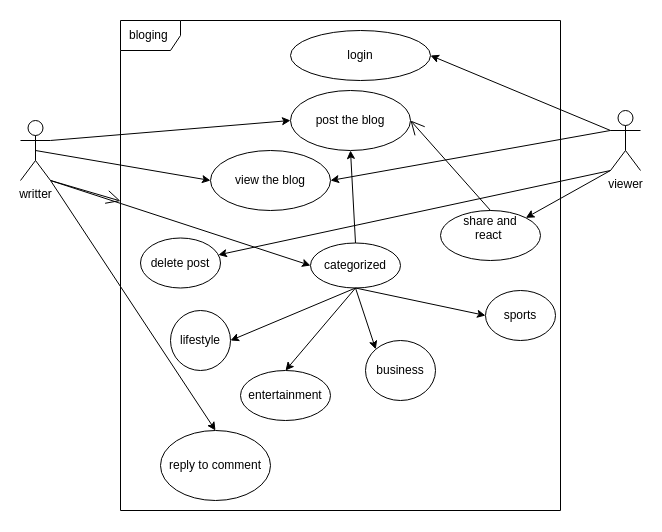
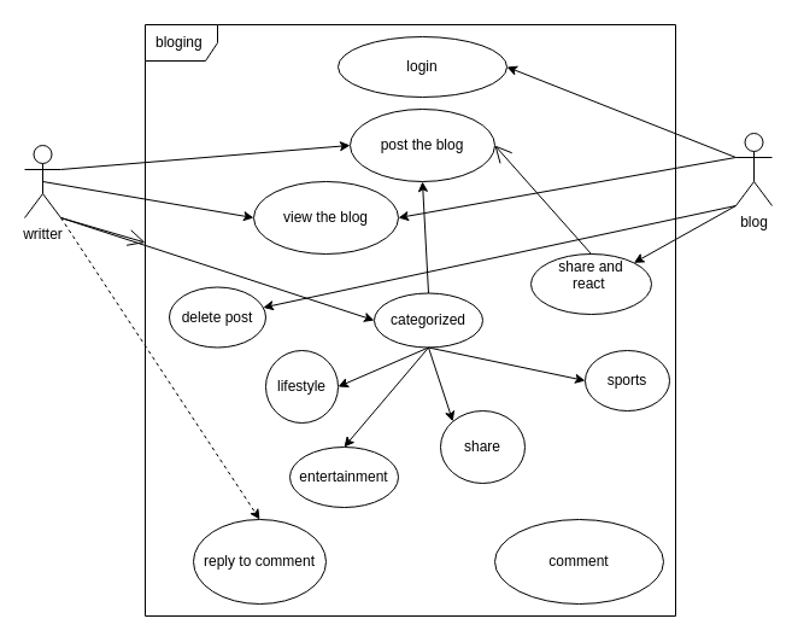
  <mxCell id="0" />
  <mxCell id="1" parent="0" />
  <mxCell id="2" value="writter" style="shape=umlActor;verticalLabelPosition=bottom;verticalAlign=top;html=1;outlineConnect=0;" vertex="1" parent="1"><mxGeometry x="20" y="120" width="30" height="60" as="geometry" /></mxCell>
- <mxCell id="3" value="viewer" style="shape=umlActor;verticalLabelPosition=bottom;verticalAlign=top;html=1;outlineConnect=0;" vertex="1" parent="1"><mxGeometry x="610" y="110" width="30" height="60" as="geometry" /></mxCell>
+ <mxCell id="3" value="blog" style="shape=umlActor;verticalLabelPosition=bottom;verticalAlign=top;html=1;outlineConnect=0;" vertex="1" parent="1"><mxGeometry x="610" y="110" width="30" height="60" as="geometry" /></mxCell>
  <mxCell id="4" value="post the blog" style="ellipse;whiteSpace=wrap;html=1;" vertex="1" parent="1"><mxGeometry x="290" y="90" width="120" height="60" as="geometry" /></mxCell>
  <mxCell id="5" value="view the blog" style="ellipse;whiteSpace=wrap;html=1;" vertex="1" parent="1"><mxGeometry x="210" y="150" width="120" height="60" as="geometry" /></mxCell>
  <mxCell id="6" value="categorized" style="ellipse;whiteSpace=wrap;html=1;" vertex="1" parent="1"><mxGeometry x="310" y="242.5" width="90" height="45" as="geometry" /></mxCell>
  <mxCell id="7" value="share and&lt;div&gt;react&amp;nbsp;&lt;div&gt;&lt;br&gt;&lt;/div&gt;&lt;/div&gt;" style="ellipse;whiteSpace=wrap;html=1;" vertex="1" parent="1"><mxGeometry x="440" y="210" width="100" height="50" as="geometry" /></mxCell>
  <mxCell id="8" value="bloging&amp;nbsp;" style="shape=umlFrame;whiteSpace=wrap;html=1;pointerEvents=0;" vertex="1" parent="1"><mxGeometry x="120" y="20" width="440" height="490" as="geometry" /></mxCell>
  <mxCell id="9" value="" style="endArrow=classic;html=1;rounded=0;exitX=1;exitY=0.333;exitDx=0;exitDy=0;exitPerimeter=0;entryX=0;entryY=0.5;entryDx=0;entryDy=0;" edge="1" parent="1" source="2" target="4"><mxGeometry width="50" height="50" relative="1" as="geometry"><mxPoint x="120" y="170" as="sourcePoint" /><mxPoint x="170" y="120" as="targetPoint" /></mxGeometry></mxCell>
  <mxCell id="10" value="" style="endArrow=classic;html=1;rounded=0;exitX=0;exitY=0.333;exitDx=0;exitDy=0;exitPerimeter=0;entryX=1;entryY=0.5;entryDx=0;entryDy=0;" edge="1" parent="1" source="3" target="5"><mxGeometry width="50" height="50" relative="1" as="geometry"><mxPoint x="650" y="230" as="sourcePoint" /><mxPoint x="700" y="180" as="targetPoint" /></mxGeometry></mxCell>
  <mxCell id="11" value="" style="endArrow=classic;html=1;rounded=0;exitX=0.5;exitY=0.5;exitDx=0;exitDy=0;exitPerimeter=0;entryX=0;entryY=0.5;entryDx=0;entryDy=0;" edge="1" parent="1" source="2" target="5"><mxGeometry width="50" height="50" relative="1" as="geometry"><mxPoint x="60" y="300" as="sourcePoint" /><mxPoint x="110" y="250" as="targetPoint" /></mxGeometry></mxCell>
  <mxCell id="12" value="" style="endArrow=classic;html=1;rounded=0;exitX=1;exitY=1;exitDx=0;exitDy=0;exitPerimeter=0;entryX=0;entryY=0.5;entryDx=0;entryDy=0;" edge="1" parent="1" source="2" target="6"><mxGeometry width="50" height="50" relative="1" as="geometry"><mxPoint x="70" y="300" as="sourcePoint" /><mxPoint x="120" y="250" as="targetPoint" /></mxGeometry></mxCell>
  <mxCell id="13" value="reply to comment" style="ellipse;whiteSpace=wrap;html=1;" vertex="1" parent="1"><mxGeometry x="160" y="430" width="110" height="70" as="geometry" /></mxCell>
  <mxCell id="14" value="" style="endArrow=classic;html=1;rounded=0;exitX=0;exitY=1;exitDx=0;exitDy=0;exitPerimeter=0;entryX=1;entryY=0;entryDx=0;entryDy=0;" edge="1" parent="1" source="3" target="7"><mxGeometry width="50" height="50" relative="1" as="geometry"><mxPoint x="600" y="320" as="sourcePoint" /><mxPoint x="650" y="270" as="targetPoint" /></mxGeometry></mxCell>
- <mxCell id="15" value="" style="endArrow=classic;html=1;rounded=0;entryX=0.5;entryY=0;entryDx=0;entryDy=0;exitX=1;exitY=1;exitDx=0;exitDy=0;exitPerimeter=0;" edge="1" parent="1" source="2" target="13"><mxGeometry width="50" height="50" relative="1" as="geometry"><mxPoint x="100" y="190" as="sourcePoint" /><mxPoint x="80" y="280" as="targetPoint" /></mxGeometry></mxCell>
- <mxCell id="16" value="login" style="ellipse;whiteSpace=wrap;html=1;" vertex="1" parent="1"><mxGeometry x="290" y="30" width="140" height="50" as="geometry" /></mxCell>
+ <mxCell id="15" value="" style="endArrow=classic;html=1;rounded=0;entryX=0.5;entryY=0;entryDx=0;entryDy=0;exitX=1;exitY=1;exitDx=0;exitDy=0;exitPerimeter=0;dashed=1;" edge="1" parent="1" source="2" target="13"><mxGeometry width="50" height="50" relative="1" as="geometry"><mxPoint x="100" y="190" as="sourcePoint" /><mxPoint x="80" y="280" as="targetPoint" /></mxGeometry></mxCell>
+ <mxCell id="16" value="login" style="ellipse;whiteSpace=wrap;html=1;" vertex="1" parent="1"><mxGeometry x="280" y="30" width="140" height="50" as="geometry" /></mxCell>
  <mxCell id="17" value="" style="endArrow=classic;html=1;rounded=0;entryX=1;entryY=0.5;entryDx=0;entryDy=0;" edge="1" parent="1" target="16"><mxGeometry width="50" height="50" relative="1" as="geometry"><mxPoint x="610" y="130" as="sourcePoint" /><mxPoint x="670" y="50" as="targetPoint" /></mxGeometry></mxCell>
+ <mxCell id="18" value="comment" style="ellipse;whiteSpace=wrap;html=1;" vertex="1" parent="1"><mxGeometry x="410" y="430" width="140" height="70" as="geometry" /></mxCell>
  <mxCell id="19" value="" style="endArrow=classic;html=1;rounded=0;exitX=0;exitY=1;exitDx=0;exitDy=0;exitPerimeter=0;" edge="1" parent="1" source="3" target="20"><mxGeometry width="50" height="50" relative="1" as="geometry"><mxPoint x="580" y="180" as="sourcePoint" /><mxPoint x="690" y="260" as="targetPoint" /></mxGeometry></mxCell>
  <mxCell id="20" value="delete post" style="ellipse;whiteSpace=wrap;html=1;" vertex="1" parent="1"><mxGeometry x="140" y="237.5" width="80" height="50" as="geometry" /></mxCell>
  <mxCell id="21" value="" style="endArrow=open;endFill=1;endSize=12;html=1;rounded=0;exitX=1;exitY=1;exitDx=0;exitDy=0;exitPerimeter=0;" edge="1" parent="1" source="2" target="8"><mxGeometry width="160" relative="1" as="geometry"><mxPoint x="0" y="370" as="sourcePoint" /><mxPoint x="160" y="370" as="targetPoint" /></mxGeometry></mxCell>
  <mxCell id="22" value="sports" style="ellipse;whiteSpace=wrap;html=1;" vertex="1" parent="1"><mxGeometry x="485" y="290" width="70" height="50" as="geometry" /></mxCell>
  <mxCell id="23" value="" style="endArrow=open;endFill=1;endSize=12;html=1;rounded=0;exitX=0.5;exitY=0;exitDx=0;exitDy=0;entryX=1;entryY=0.5;entryDx=0;entryDy=0;" edge="1" parent="1" source="7" target="4"><mxGeometry width="160" relative="1" as="geometry"><mxPoint x="-10" y="430" as="sourcePoint" /><mxPoint x="150" y="430" as="targetPoint" /></mxGeometry></mxCell>
- <mxCell id="24" value="business" style="ellipse;whiteSpace=wrap;html=1;" vertex="1" parent="1"><mxGeometry x="365" y="340" width="70" height="60" as="geometry" /></mxCell>
+ <mxCell id="24" value="share" style="ellipse;whiteSpace=wrap;html=1;" vertex="1" parent="1"><mxGeometry x="365" y="340" width="70" height="60" as="geometry" /></mxCell>
  <mxCell id="25" value="entertainment" style="ellipse;whiteSpace=wrap;html=1;" vertex="1" parent="1"><mxGeometry x="240" y="370" width="90" height="50" as="geometry" /></mxCell>
- <mxCell id="26" value="lifestyle" style="ellipse;whiteSpace=wrap;html=1;" vertex="1" parent="1"><mxGeometry x="170" y="310" width="60" height="60" as="geometry" /></mxCell>
+ <mxCell id="26" value="lifestyle" style="ellipse;whiteSpace=wrap;html=1;" vertex="1" parent="1"><mxGeometry x="220" y="290" width="60" height="60" as="geometry" /></mxCell>
  <mxCell id="27" value="" style="endArrow=classic;html=1;rounded=0;exitX=0.5;exitY=1;exitDx=0;exitDy=0;entryX=1;entryY=0.5;entryDx=0;entryDy=0;" edge="1" parent="1" source="6" target="26"><mxGeometry width="50" height="50" relative="1" as="geometry"><mxPoint x="0" y="320" as="sourcePoint" /><mxPoint x="50" y="270" as="targetPoint" /></mxGeometry></mxCell>
  <mxCell id="28" value="" style="endArrow=classic;html=1;rounded=0;exitX=0.5;exitY=1;exitDx=0;exitDy=0;entryX=0.5;entryY=0;entryDx=0;entryDy=0;" edge="1" parent="1" source="6" target="25"><mxGeometry width="50" height="50" relative="1" as="geometry"><mxPoint x="20" y="330" as="sourcePoint" /><mxPoint x="70" y="280" as="targetPoint" /></mxGeometry></mxCell>
  <mxCell id="29" value="" style="endArrow=classic;html=1;rounded=0;exitX=0.5;exitY=1;exitDx=0;exitDy=0;entryX=0;entryY=0;entryDx=0;entryDy=0;" edge="1" parent="1" source="6" target="24"><mxGeometry width="50" height="50" relative="1" as="geometry"><mxPoint x="-20" y="330" as="sourcePoint" /><mxPoint x="30" y="280" as="targetPoint" /></mxGeometry></mxCell>
  <mxCell id="30" value="" style="endArrow=classic;html=1;rounded=0;exitX=0.5;exitY=1;exitDx=0;exitDy=0;entryX=0;entryY=0.5;entryDx=0;entryDy=0;" edge="1" parent="1" source="6" target="22"><mxGeometry width="50" height="50" relative="1" as="geometry"><mxPoint x="-10" y="320" as="sourcePoint" /><mxPoint x="40" y="270" as="targetPoint" /></mxGeometry></mxCell>
  <mxCell id="31" value="" style="endArrow=classic;html=1;rounded=0;exitX=0.5;exitY=0;exitDx=0;exitDy=0;entryX=0.5;entryY=1;entryDx=0;entryDy=0;" edge="1" parent="1" source="6" target="4"><mxGeometry width="50" height="50" relative="1" as="geometry"><mxPoint x="30" y="320" as="sourcePoint" /><mxPoint x="80" y="270" as="targetPoint" /></mxGeometry></mxCell>
